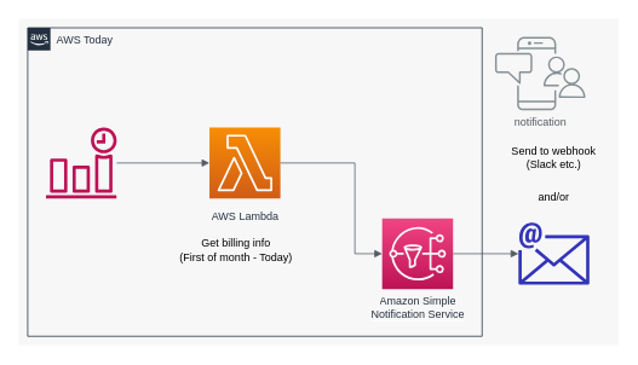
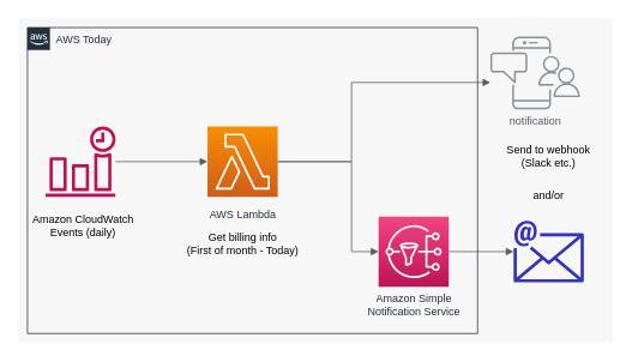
  <mxCell id="0" />
  <mxCell id="1" parent="0" />
  <mxCell id="2" value="" style="rounded=0;whiteSpace=wrap;html=1;fillColor=#F7F7F7;strokeColor=none;fontColor=#333333;" vertex="1" parent="1"><mxGeometry x="20" y="20" width="660" height="360" as="geometry" /></mxCell>
  <mxCell id="3" value="&lt;span style=&quot;background-color: rgb(247 , 247 , 247)&quot;&gt;AWS Today&lt;/span&gt;" style="points=[[0,0],[0.25,0],[0.5,0],[0.75,0],[1,0],[1,0.25],[1,0.5],[1,0.75],[1,1],[0.75,1],[0.5,1],[0.25,1],[0,1],[0,0.75],[0,0.5],[0,0.25]];outlineConnect=0;gradientColor=none;html=1;whiteSpace=wrap;fontSize=12;fontStyle=0;shape=mxgraph.aws4.group;grIcon=mxgraph.aws4.group_aws_cloud_alt;strokeColor=#232F3E;fillColor=none;verticalAlign=top;align=left;spacingLeft=30;fontColor=#232F3E;dashed=0;labelBackgroundColor=#ffffff;" parent="1" vertex="1"><mxGeometry x="30" y="30" width="500" height="340" as="geometry" /></mxCell>
  <mxCell id="4" value="&lt;span style=&quot;background-color: rgb(247 , 247 , 247)&quot;&gt;Amazon Simple&lt;br&gt;Notification Service&lt;/span&gt;" style="outlineConnect=0;fontColor=#232F3E;gradientColor=#F34482;gradientDirection=north;fillColor=#BC1356;strokeColor=#F7F7F7;dashed=0;verticalLabelPosition=bottom;verticalAlign=top;align=center;html=1;fontSize=12;fontStyle=0;aspect=fixed;shape=mxgraph.aws4.resourceIcon;resIcon=mxgraph.aws4.sns;labelBackgroundColor=#ffffff;" parent="1" vertex="1"><mxGeometry x="420" y="240" width="78" height="78" as="geometry" /></mxCell>
  <mxCell id="5" value="&lt;span style=&quot;background-color: rgb(247 , 247 , 247)&quot;&gt;AWS Lambda&lt;/span&gt;" style="outlineConnect=0;fontColor=#232F3E;gradientColor=#F78E04;gradientDirection=north;fillColor=#D05C17;strokeColor=#ffffff;dashed=0;verticalLabelPosition=bottom;verticalAlign=top;align=center;html=1;fontSize=12;fontStyle=0;aspect=fixed;shape=mxgraph.aws4.resourceIcon;resIcon=mxgraph.aws4.lambda;labelBackgroundColor=#ffffff;spacingTop=6;" parent="1" vertex="1"><mxGeometry x="230" y="140" width="78" height="78" as="geometry" /></mxCell>
  <mxCell id="6" value="" style="edgeStyle=orthogonalEdgeStyle;html=1;endArrow=block;elbow=vertical;startArrow=none;endFill=1;strokeColor=#545B64;rounded=0;" parent="1" source="5" target="4" edge="1"><mxGeometry width="100" relative="1" as="geometry"><mxPoint x="280" y="350" as="sourcePoint" /><mxPoint x="380" y="350" as="targetPoint" /><Array as="points"><mxPoint x="390" y="179" /><mxPoint x="390" y="279" /></Array></mxGeometry></mxCell>
  <mxCell id="7" value="" style="outlineConnect=0;fontColor=#232F3E;gradientColor=none;fillColor=#3334B9;strokeColor=none;dashed=0;verticalLabelPosition=bottom;verticalAlign=top;align=center;html=1;fontSize=12;fontStyle=0;aspect=fixed;pointerEvents=1;shape=mxgraph.aws4.email;" parent="1" vertex="1"><mxGeometry x="570" y="244.5" width="78" height="69" as="geometry" /></mxCell>
  <mxCell id="8" value="" style="edgeStyle=orthogonalEdgeStyle;html=1;endArrow=block;elbow=vertical;startArrow=none;endFill=1;strokeColor=#545B64;rounded=0;" parent="1" source="4" target="7" edge="1"><mxGeometry width="100" relative="1" as="geometry"><mxPoint x="280" y="350" as="sourcePoint" /><mxPoint x="380" y="350" as="targetPoint" /></mxGeometry></mxCell>
  <mxCell id="9" value="notification" style="outlineConnect=0;gradientColor=none;fontColor=#545B64;strokeColor=none;fillColor=#879196;dashed=0;verticalLabelPosition=bottom;verticalAlign=top;align=center;html=1;fontSize=12;fontStyle=0;aspect=fixed;shape=mxgraph.aws4.illustration_notification;pointerEvents=1" parent="1" vertex="1"><mxGeometry x="544" y="40" width="100" height="81" as="geometry" /></mxCell>
+ <mxCell id="10" value="" style="edgeStyle=orthogonalEdgeStyle;html=1;endArrow=block;elbow=vertical;startArrow=none;endFill=1;strokeColor=#545B64;rounded=0;" parent="1" source="5" target="9" edge="1"><mxGeometry width="100" relative="1" as="geometry"><mxPoint x="280" y="350" as="sourcePoint" /><mxPoint x="380" y="350" as="targetPoint" /><Array as="points"><mxPoint x="390" y="179" /><mxPoint x="390" y="91" /></Array></mxGeometry></mxCell>
  <mxCell id="11" value="" style="outlineConnect=0;fontColor=#232F3E;gradientColor=none;fillColor=#BC1356;strokeColor=none;dashed=0;verticalLabelPosition=bottom;verticalAlign=top;align=center;html=1;fontSize=12;fontStyle=0;aspect=fixed;pointerEvents=1;shape=mxgraph.aws4.event_time_based;" parent="1" vertex="1"><mxGeometry x="50" y="140" width="78" height="78" as="geometry" /></mxCell>
  <mxCell id="12" value="" style="edgeStyle=orthogonalEdgeStyle;html=1;endArrow=block;elbow=vertical;startArrow=none;endFill=1;strokeColor=#545B64;rounded=0;" parent="1" source="11" target="5" edge="1"><mxGeometry width="100" relative="1" as="geometry"><mxPoint x="280" y="350" as="sourcePoint" /><mxPoint x="380" y="350" as="targetPoint" /></mxGeometry></mxCell>
+ <mxCell id="13" value="Amazon CloudWatch&lt;br&gt;Events (daily)" style="text;html=1;strokeColor=none;fillColor=none;align=center;verticalAlign=middle;whiteSpace=wrap;rounded=0;" parent="1" vertex="1"><mxGeometry x="34" y="230" width="116" height="40" as="geometry" /></mxCell>
  <mxCell id="14" value="Send to webhook (Slack etc.)" style="text;html=1;strokeColor=none;fillColor=none;align=center;verticalAlign=middle;whiteSpace=wrap;rounded=0;" parent="1" vertex="1"><mxGeometry x="551" y="160" width="116" height="26" as="geometry" /></mxCell>
  <mxCell id="15" value="and/or" style="text;html=1;strokeColor=none;fillColor=none;align=center;verticalAlign=middle;whiteSpace=wrap;rounded=0;" parent="1" vertex="1"><mxGeometry x="574" y="204" width="70" height="26" as="geometry" /></mxCell>
- <mxCell id="16" value="Get billing info&lt;br&gt;(First of month - Today)" style="text;html=1;strokeColor=none;fillColor=none;align=center;verticalAlign=middle;whiteSpace=wrap;rounded=0;" parent="1" vertex="1"><mxGeometry x="194.5" y="255" width="129" height="40" as="geometry" /></mxCell>
+ <mxCell id="16" value="Get billing info&lt;br&gt;(First of month - Today)" style="text;html=1;strokeColor=none;fillColor=none;align=center;verticalAlign=middle;whiteSpace=wrap;rounded=0;" parent="1" vertex="1"><mxGeometry x="204.5" y="250" width="129" height="40" as="geometry" /></mxCell>
  <mxCell id="17" value="" style="rounded=0;whiteSpace=wrap;html=1;strokeColor=#F7F7F7;fillColor=#F7F7F7;" vertex="1" parent="1"><mxGeometry x="400" y="324" width="17" height="15" as="geometry" /></mxCell>
  <mxCell id="18" value="" style="rounded=0;whiteSpace=wrap;html=1;strokeColor=#F7F7F7;fillColor=#F7F7F7;" vertex="1" parent="1"><mxGeometry x="502" y="323.5" width="17" height="15" as="geometry" /></mxCell>
